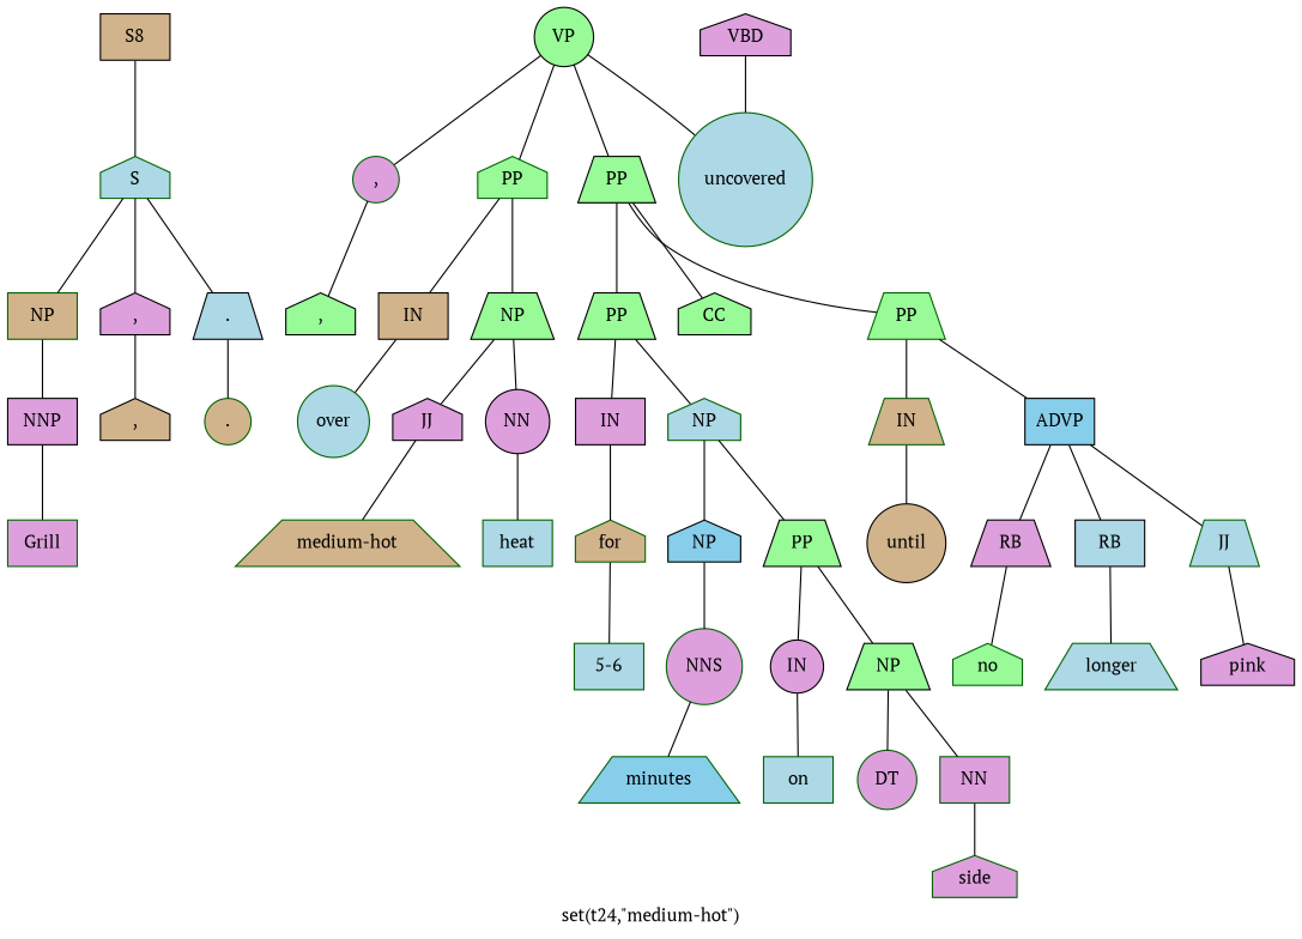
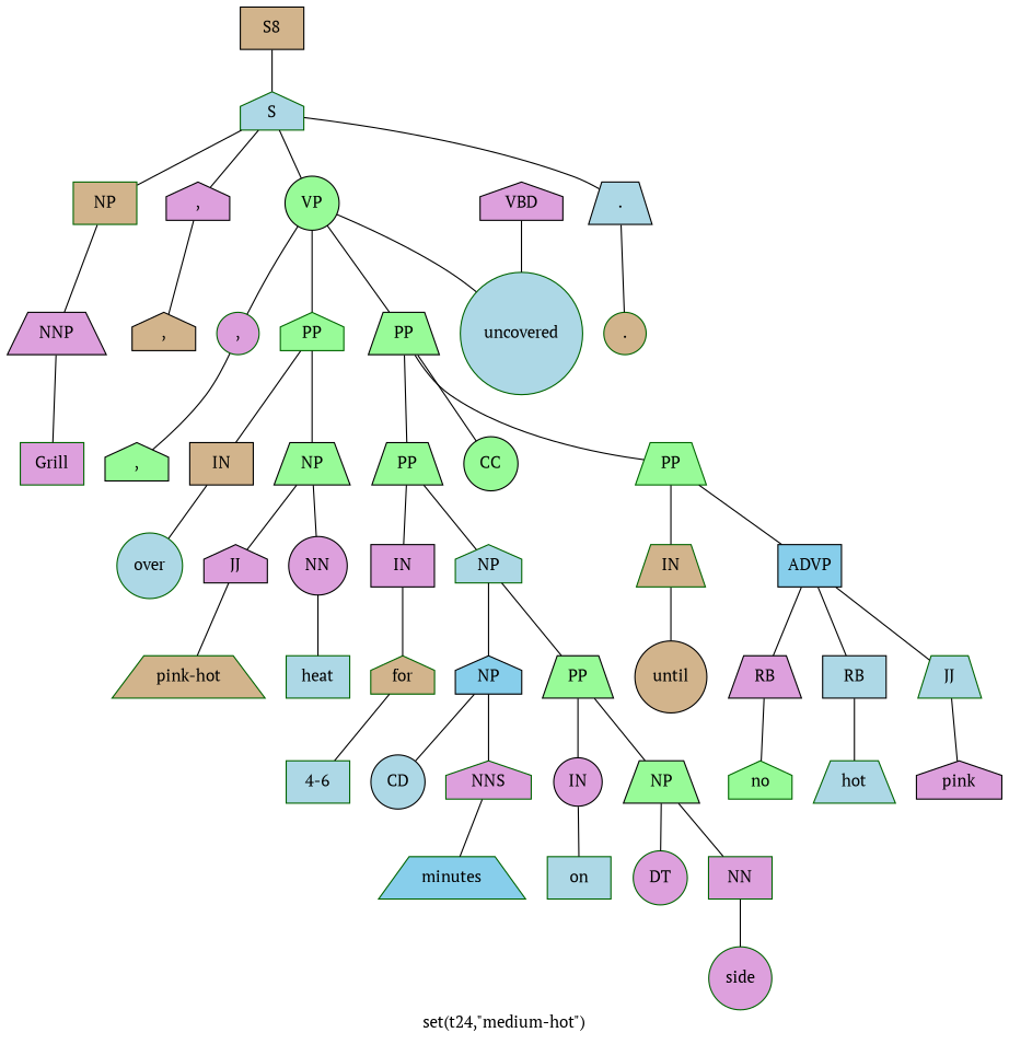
  graph {
    fontname="PT Serif"
    label="set(t24,\"medium-hot\")"
    node [color=black fillcolor=plum fontname="PT Serif" shape=trapezium style=filled]
    edge [fontname="PT Serif"]
    n1 [fillcolor=tan label=S8 shape=box]
    n2 [color=darkgreen fillcolor=lightblue label=S shape=house]
    n3 [color=darkgreen fillcolor=tan label=NP shape=box]
    n4 [label="," shape=house]
    n5 [fillcolor=palegreen label=VP shape=circle]
    n6 [fillcolor=lightblue label="."]
-   n7 [label=NNP shape=box]
+   n7 [label=NNP]
    n8 [fillcolor=tan label="," shape=house]
    n9 [color=darkgreen label="," shape=circle]
    n10 [color=darkgreen fillcolor=palegreen label=PP shape=house]
    n11 [fillcolor=palegreen label=PP]
    n12 [color=darkgreen fillcolor=lightblue label=uncovered shape=circle]
    n13 [color=darkgreen fillcolor=tan label="." shape=circle]
    n14 [color=darkgreen label=Grill shape=box]
    n15 [label=VBD shape=house]
    n16 [fillcolor=palegreen label="," shape=house]
    n17 [fillcolor=tan label=IN shape=box]
    n18 [fillcolor=palegreen label=NP]
    n19 [fillcolor=palegreen label=PP]
-   n20 [fillcolor=palegreen label=CC shape=house]
+   n20 [fillcolor=palegreen label=CC shape=circle]
    n21 [color=darkgreen fillcolor=palegreen label=PP]
    n22 [color=darkgreen fillcolor=lightblue label=over shape=circle]
    n23 [label=JJ shape=house]
    n24 [label=NN shape=circle]
-   n25 [color=darkgreen fillcolor=tan label="medium-hot"]
+   n25 [color=darkgreen fillcolor=tan label="pink-hot"]
    n26 [color=darkgreen fillcolor=lightblue label=heat shape=box]
    n27 [label=IN shape=box]
    n28 [color=darkgreen fillcolor=lightblue label=NP shape=house]
    n29 [color=darkgreen fillcolor=tan label=IN]
    n30 [fillcolor=skyblue label=ADVP shape=box]
    n31 [color=darkgreen fillcolor=tan label=for shape=house]
    n32 [fillcolor=skyblue label=NP shape=house]
    n33 [fillcolor=palegreen label=PP]
-   n34 [color=darkgreen fillcolor=lightblue label="5-6" shape=box]
-   n36 [color=darkgreen label=NNS shape=circle]
+   n34 [color=darkgreen fillcolor=lightblue label="4-6" shape=box]
+   n35 [fillcolor=lightblue label=CD shape=circle]
+   n36 [color=darkgreen label=NNS shape=house]
    n37 [label=IN shape=circle]
    n38 [fillcolor=palegreen label=NP]
    n39 [color=darkgreen fillcolor=skyblue label=minutes]
    n40 [color=darkgreen fillcolor=lightblue label=on shape=box]
    n41 [color=darkgreen label=DT shape=circle]
    n42 [color=darkgreen label=NN shape=box]
-   n43 [color=darkgreen label=side shape=house]
+   n43 [color=darkgreen label=side shape=circle]
    n44 [fillcolor=tan label=until shape=circle]
    n45 [label=RB]
    n46 [fillcolor=lightblue label=RB shape=box]
    n47 [color=darkgreen fillcolor=lightblue label=JJ]
    n48 [color=darkgreen fillcolor=palegreen label=no shape=house]
-   n49 [color=darkgreen fillcolor=lightblue label=longer]
+   n49 [color=darkgreen fillcolor=lightblue label=hot]
    n50 [label=pink shape=house]
    n1 -- n2
    n2 -- n3
    n2 -- n4
+   n2 -- n5
    n2 -- n6
    n3 -- n7
    n4 -- n8
    n5 -- n9
    n5 -- n10
    n5 -- n11
    n5 -- n12
    n6 -- n13
    n7 -- n14
    n9 -- n16
    n10 -- n17
    n10 -- n18
    n11 -- n19
    n11 -- n20
    n11 -- n21
    n15 -- n12
    n17 -- n22
    n18 -- n23
    n18 -- n24
    n19 -- n27
    n19 -- n28
    n21 -- n29
    n21 -- n30
    n23 -- n25
    n24 -- n26
    n27 -- n31
    n28 -- n32
    n28 -- n33
    n29 -- n44
    n30 -- n45
    n30 -- n46
    n30 -- n47
    n31 -- n34
+   n32 -- n35
    n32 -- n36
    n33 -- n37
    n33 -- n38
    n36 -- n39
    n37 -- n40
    n38 -- n41
    n38 -- n42
    n42 -- n43
    n45 -- n48
    n46 -- n49
    n47 -- n50
  }
